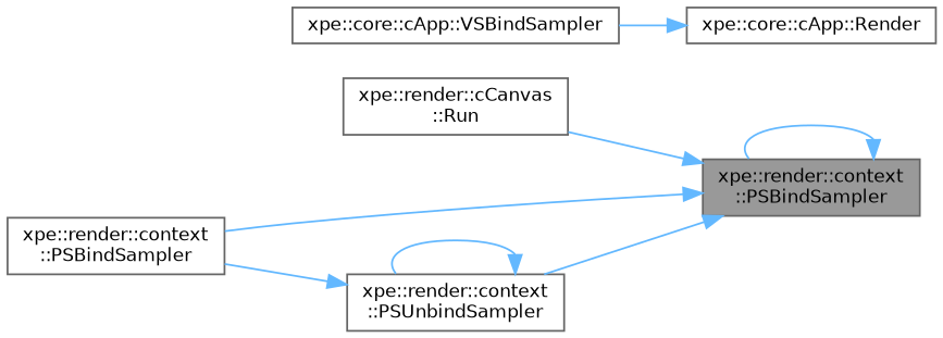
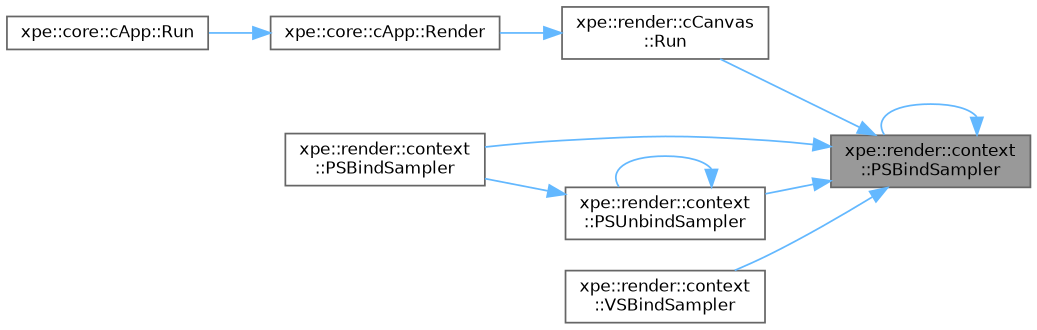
  digraph {
    rankdir=RL
    node [color=grey40 fillcolor=white fontname=Helvetica fontsize=10 shape=box style=filled]
    edge [color=steelblue1 dir=back fontname=Helvetica fontsize=10 labelfontname=Helvetica labelfontsize=10 style=solid]
    n1 [color=gray40 fillcolor=grey60 fontcolor=black height=0.2 label="xpe::render::context\l::PSBindSampler" width=0.4]
    n2 [height=0.2 label="xpe::render::cCanvas\l::Run" width=0.4]
    n3 [height=0.2 label="xpe::render::context\l::PSBindSampler" width=0.4]
    n4 [height=0.2 label="xpe::render::context\l::PSUnbindSampler" width=0.4]
+   n5 [height=0.2 label="xpe::render::context\l::VSBindSampler" width=0.4]
    n6 [height=0.2 label="xpe::core::cApp::Render" width=0.4]
-   n7 [height=0.2 label="xpe::core::cApp::VSBindSampler" width=0.4]
+   n7 [height=0.2 label="xpe::core::cApp::Run" width=0.4]
    n1 -> n1
    n1 -> n2
    n1 -> n3
    n1 -> n4
+   n1 -> n5
+   n2 -> n6
    n4 -> n3
    n4 -> n4
    n6 -> n7
  }
